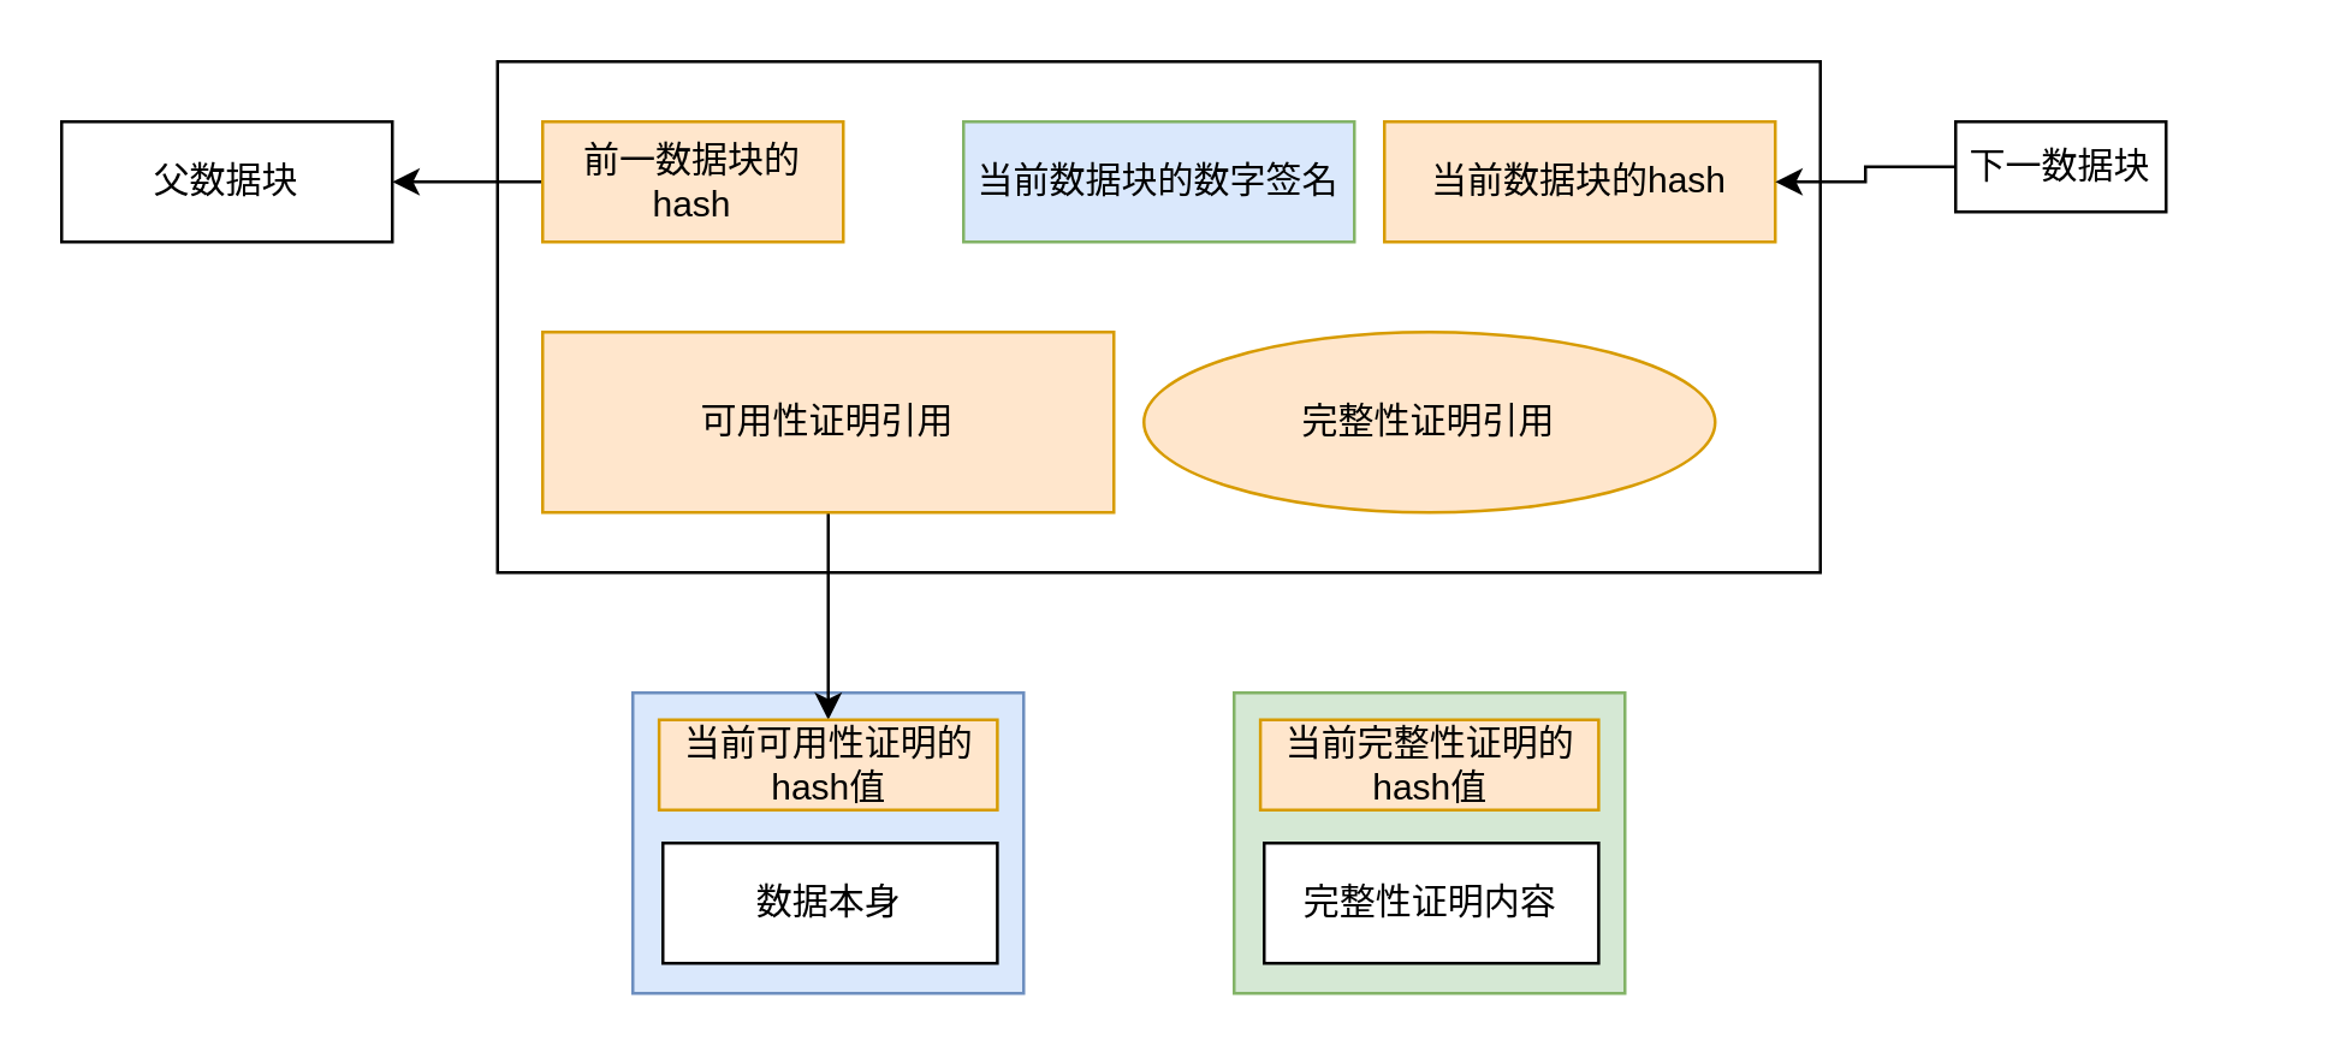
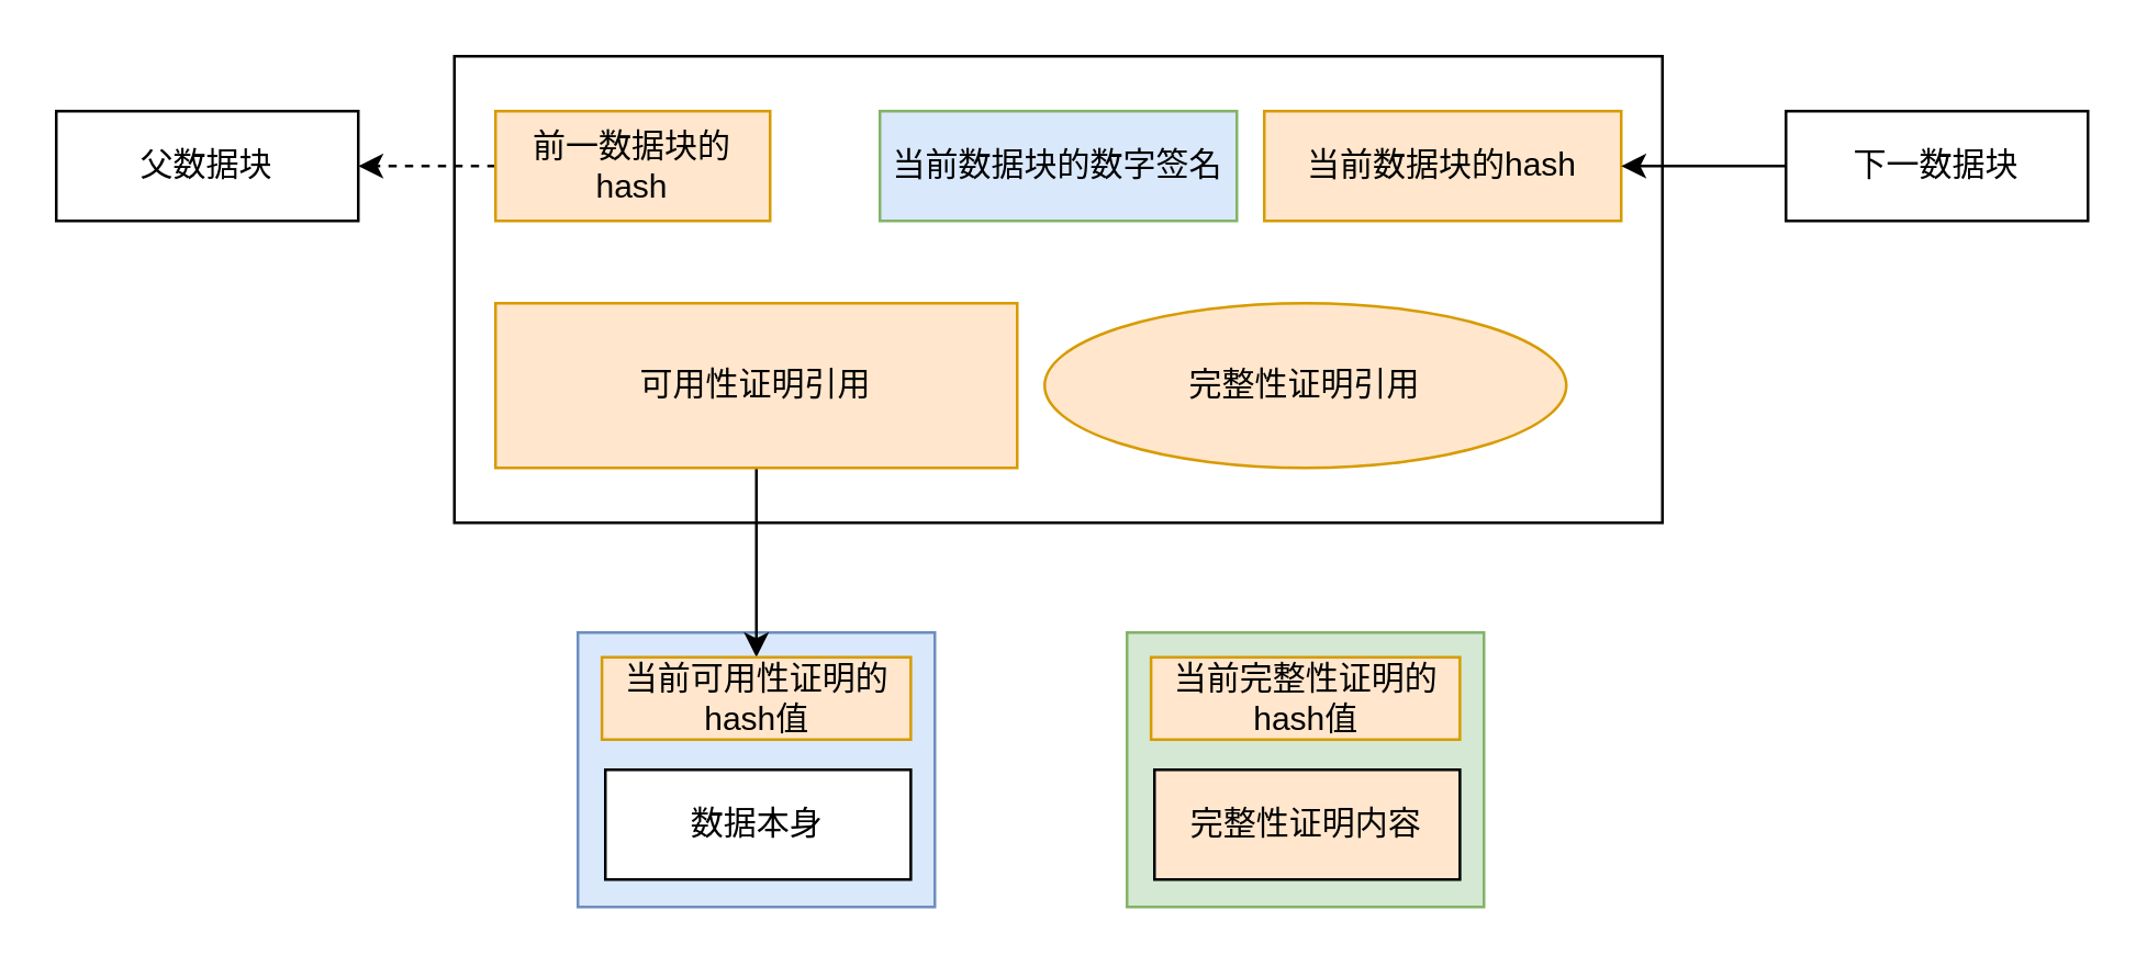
  <mxCell id="0" />
  <mxCell id="1" parent="0" />
  <mxCell id="2" value="" style="rounded=0;whiteSpace=wrap;html=1;fillColor=#d5e8d4;strokeColor=#82b366;" parent="1" vertex="1"><mxGeometry x="410" y="230" width="130" height="100" as="geometry" /></mxCell>
  <mxCell id="3" value="" style="rounded=0;whiteSpace=wrap;html=1;fillColor=#dae8fc;strokeColor=#6c8ebf;" parent="1" vertex="1"><mxGeometry x="210" y="230" width="130" height="100" as="geometry" /></mxCell>
  <mxCell id="4" value="" style="rounded=0;whiteSpace=wrap;html=1;" parent="1" vertex="1"><mxGeometry x="165" y="20" width="440" height="170" as="geometry" /></mxCell>
- <mxCell id="5" value="" style="edgeStyle=orthogonalEdgeStyle;rounded=0;orthogonalLoop=1;jettySize=auto;html=1;" parent="1" source="6" target="12" edge="1"><mxGeometry relative="1" as="geometry" /></mxCell>
+ <mxCell id="5" value="" style="edgeStyle=orthogonalEdgeStyle;rounded=0;orthogonalLoop=1;jettySize=auto;html=1;dashed=1;" parent="1" source="6" target="12" edge="1"><mxGeometry relative="1" as="geometry" /></mxCell>
  <mxCell id="6" value="前一数据块的hash" style="rounded=0;whiteSpace=wrap;html=1;fillColor=#ffe6cc;strokeColor=#d79b00;" parent="1" vertex="1"><mxGeometry x="180" y="40" width="100" height="40" as="geometry" /></mxCell>
  <mxCell id="7" value="" style="edgeStyle=none;rounded=0;orthogonalLoop=1;jettySize=auto;html=1;" parent="1" source="8" target="13" edge="1"><mxGeometry relative="1" as="geometry" /></mxCell>
  <mxCell id="8" value="可用性证明引用" style="rounded=0;whiteSpace=wrap;html=1;fillColor=#ffe6cc;strokeColor=#d79b00;" parent="1" vertex="1"><mxGeometry x="180" y="110" width="190" height="60" as="geometry" /></mxCell>
  <mxCell id="9" value="完整性证明引用" style="ellipse;whiteSpace=wrap;html=1;fillColor=#ffe6cc;strokeColor=#d79b00;" parent="1" vertex="1"><mxGeometry x="380" y="110" width="190" height="60" as="geometry" /></mxCell>
  <mxCell id="10" value="当前数据块的数字签名" style="rounded=0;whiteSpace=wrap;html=1;fillColor=#dae8fc;strokeColor=#82b366;" parent="1" vertex="1"><mxGeometry x="320" y="40" width="130" height="40" as="geometry" /></mxCell>
  <mxCell id="11" value="当前数据块的hash" style="rounded=0;whiteSpace=wrap;html=1;fillColor=#ffe6cc;strokeColor=#d79b00;" parent="1" vertex="1"><mxGeometry x="460" y="40" width="130" height="40" as="geometry" /></mxCell>
  <mxCell id="12" value="父数据块" style="rounded=0;whiteSpace=wrap;html=1;" parent="1" vertex="1"><mxGeometry x="20" y="40" width="110" height="40" as="geometry" /></mxCell>
  <mxCell id="13" value="当前可用性证明的hash值" style="rounded=0;whiteSpace=wrap;html=1;fillColor=#ffe6cc;strokeColor=#d79b00;" parent="1" vertex="1"><mxGeometry x="218.75" y="239" width="112.5" height="30" as="geometry" /></mxCell>
  <mxCell id="14" value="数据本身" style="rounded=0;whiteSpace=wrap;html=1;" parent="1" vertex="1"><mxGeometry x="220" y="280" width="111.25" height="40" as="geometry" /></mxCell>
  <mxCell id="15" value="" style="edgeStyle=orthogonalEdgeStyle;rounded=0;orthogonalLoop=1;jettySize=auto;html=1;" parent="1" source="16" target="11" edge="1"><mxGeometry relative="1" as="geometry" /></mxCell>
- <mxCell id="16" value="下一数据块" style="rounded=0;whiteSpace=wrap;html=1;" parent="1" vertex="1"><mxGeometry x="650" y="40" width="70" height="30" as="geometry" /></mxCell>
+ <mxCell id="16" value="下一数据块" style="rounded=0;whiteSpace=wrap;html=1;" parent="1" vertex="1"><mxGeometry x="650" y="40" width="110" height="40" as="geometry" /></mxCell>
  <mxCell id="17" value="当前完整性证明的hash值" style="rounded=0;whiteSpace=wrap;html=1;fillColor=#ffe6cc;strokeColor=#d79b00;" parent="1" vertex="1"><mxGeometry x="418.75" y="239" width="112.5" height="30" as="geometry" /></mxCell>
- <mxCell id="18" value="完整性证明内容" style="rounded=0;whiteSpace=wrap;html=1;" parent="1" vertex="1"><mxGeometry x="420" y="280" width="111.25" height="40" as="geometry" /></mxCell>
+ <mxCell id="18" value="完整性证明内容" style="rounded=0;whiteSpace=wrap;html=1;fillColor=#ffe6cc;" parent="1" vertex="1"><mxGeometry x="420" y="280" width="111.25" height="40" as="geometry" /></mxCell>
